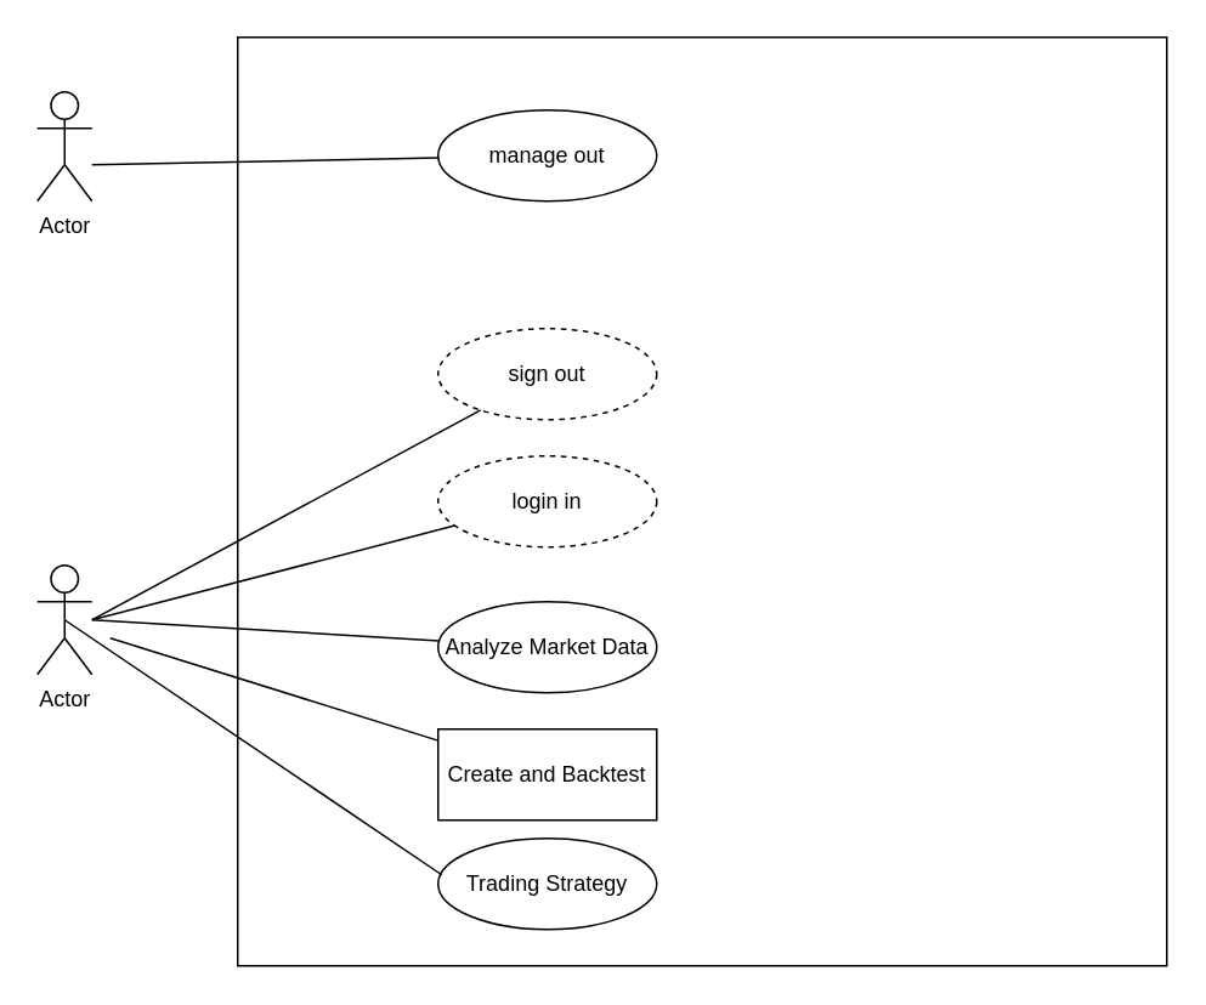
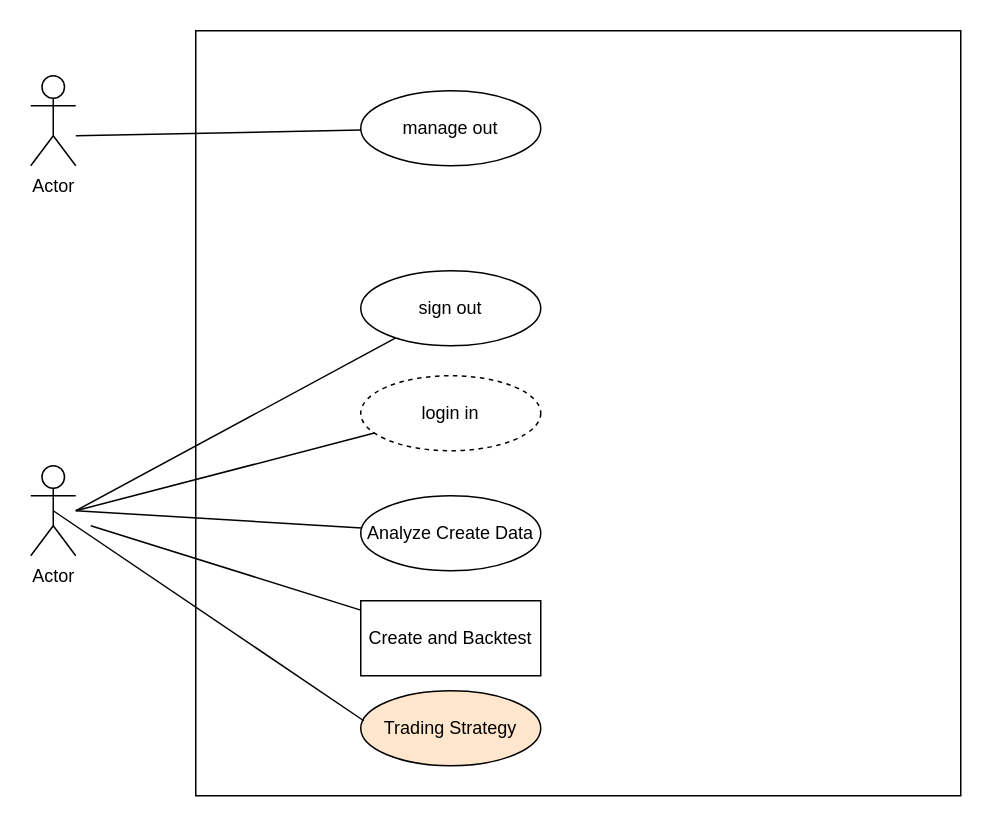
  <mxCell id="0" />
  <mxCell id="1" parent="0" />
  <mxCell id="2" value="Actor" style="shape=umlActor;verticalLabelPosition=bottom;verticalAlign=top;html=1;outlineConnect=0;" vertex="1" parent="1"><mxGeometry x="20" y="50" width="30" height="60" as="geometry" /></mxCell>
  <mxCell id="3" value="Actor" style="shape=umlActor;verticalLabelPosition=bottom;verticalAlign=top;html=1;outlineConnect=0;" vertex="1" parent="1"><mxGeometry x="20" y="310" width="30" height="60" as="geometry" /></mxCell>
  <mxCell id="4" value="" style="whiteSpace=wrap;html=1;aspect=fixed;" vertex="1" parent="1"><mxGeometry x="130" y="20" width="510" height="510" as="geometry" /></mxCell>
  <mxCell id="5" value="manage out" style="ellipse;whiteSpace=wrap;html=1;" vertex="1" parent="1"><mxGeometry x="240" y="60" width="120" height="50" as="geometry" /></mxCell>
  <mxCell id="6" value="" style="endArrow=none;html=1;rounded=0;" edge="1" parent="1" target="5"><mxGeometry width="50" height="50" relative="1" as="geometry"><mxPoint x="50" y="90" as="sourcePoint" /><mxPoint x="100" y="40" as="targetPoint" /></mxGeometry></mxCell>
- <mxCell id="7" value="sign out" style="ellipse;whiteSpace=wrap;html=1;dashed=1;" vertex="1" parent="1"><mxGeometry x="240" y="180" width="120" height="50" as="geometry" /></mxCell>
+ <mxCell id="7" value="sign out" style="ellipse;whiteSpace=wrap;html=1;" vertex="1" parent="1"><mxGeometry x="240" y="180" width="120" height="50" as="geometry" /></mxCell>
  <mxCell id="8" value="login in " style="ellipse;whiteSpace=wrap;html=1;dashed=1;" vertex="1" parent="1"><mxGeometry x="240" y="250" width="120" height="50" as="geometry" /></mxCell>
- <mxCell id="9" value="Analyze Market Data" style="ellipse;whiteSpace=wrap;html=1;" vertex="1" parent="1"><mxGeometry x="240" y="330" width="120" height="50" as="geometry" /></mxCell>
+ <mxCell id="9" value="Analyze Create Data" style="ellipse;whiteSpace=wrap;html=1;" vertex="1" parent="1"><mxGeometry x="240" y="330" width="120" height="50" as="geometry" /></mxCell>
  <mxCell id="10" value="Create and Backtest" style="whiteSpace=wrap;html=1;rounded=0;" vertex="1" parent="1"><mxGeometry x="240" y="400" width="120" height="50" as="geometry" /></mxCell>
- <mxCell id="11" value="Trading Strategy   " style="ellipse;whiteSpace=wrap;html=1;" vertex="1" parent="1"><mxGeometry x="240" y="460" width="120" height="50" as="geometry" /></mxCell>
+ <mxCell id="11" value="Trading Strategy   " style="ellipse;whiteSpace=wrap;html=1;fillColor=#ffe6cc;" vertex="1" parent="1"><mxGeometry x="240" y="460" width="120" height="50" as="geometry" /></mxCell>
  <mxCell id="12" value="" style="endArrow=none;html=1;rounded=0;" edge="1" parent="1" target="7"><mxGeometry width="50" height="50" relative="1" as="geometry"><mxPoint x="50" y="340" as="sourcePoint" /><mxPoint x="100" y="290" as="targetPoint" /></mxGeometry></mxCell>
  <mxCell id="13" value="" style="endArrow=none;html=1;rounded=0;" edge="1" parent="1" target="8"><mxGeometry width="50" height="50" relative="1" as="geometry"><mxPoint x="50" y="340" as="sourcePoint" /><mxPoint x="273" y="235" as="targetPoint" /></mxGeometry></mxCell>
  <mxCell id="14" value="" style="endArrow=none;html=1;rounded=0;" edge="1" parent="1" target="9"><mxGeometry width="50" height="50" relative="1" as="geometry"><mxPoint x="50" y="340" as="sourcePoint" /><mxPoint x="259" y="298" as="targetPoint" /></mxGeometry></mxCell>
  <mxCell id="15" value="" style="endArrow=none;html=1;rounded=0;" edge="1" parent="1" target="10"><mxGeometry width="50" height="50" relative="1" as="geometry"><mxPoint x="60" y="350" as="sourcePoint" /><mxPoint x="251" y="361" as="targetPoint" /></mxGeometry></mxCell>
  <mxCell id="16" value="" style="endArrow=none;html=1;rounded=0;exitX=0.5;exitY=0.5;exitDx=0;exitDy=0;exitPerimeter=0;" edge="1" parent="1" source="3"><mxGeometry width="50" height="50" relative="1" as="geometry"><mxPoint x="50" y="420" as="sourcePoint" /><mxPoint x="242" y="480" as="targetPoint" /></mxGeometry></mxCell>
